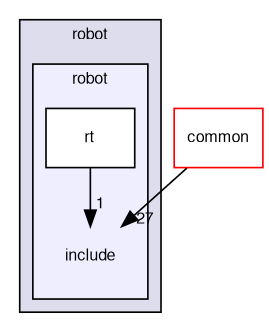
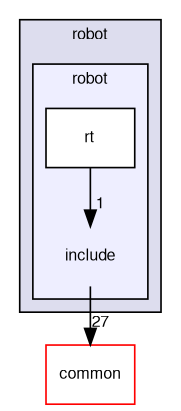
  digraph {
    compound=true
    node [fontname=FreeSans fontsize=10 shape=box fillcolor=white style=filled]
    edge [labeldistance=1.5 labelfontname=FreeSans labelfontsize=10]
    n1 [label=include shape=plaintext fillcolor="" style=""]
    n2 [color=black label=rt]
    n3 [color=red label=common]
    subgraph cluster_1 {
      bgcolor="#ddddee"
      fontname=FreeSans
      fontsize=10
      label=robot
      pencolor=black
      subgraph cluster_2 {
        bgcolor="#eeeeff"
        fontname=FreeSans
        fontsize=10
        label=robot
        pencolor=black
        n1
        n2
      }
    }
-   n3 -> n1 [headlabel=27]
+   n1 -> n3 [headlabel=27]
    n2 -> n1 [headlabel=1]
  }
